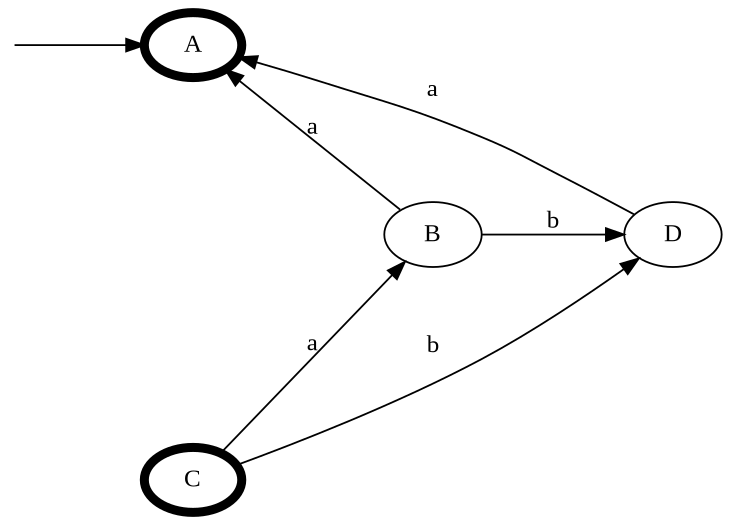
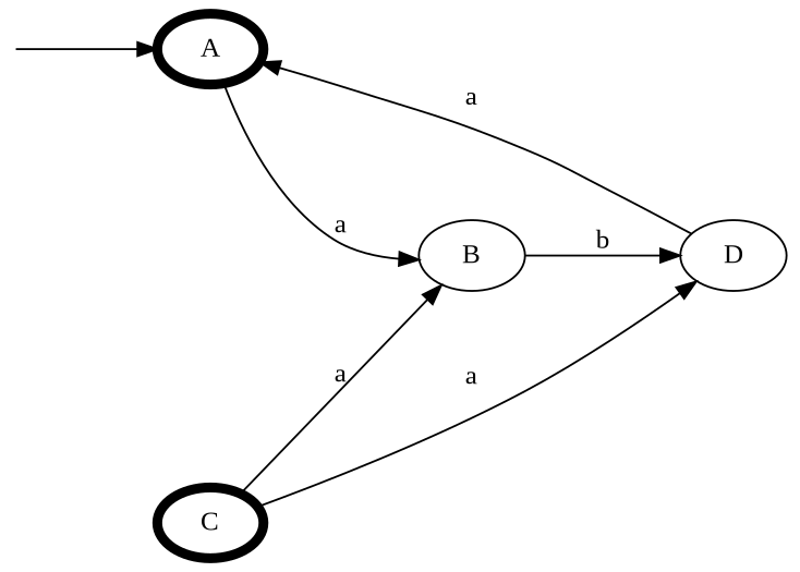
  digraph {
    fontname="Liberation Serif"
    nodesep=1.0
    rankdir=LR
    ranksep=1.0
    node [fontname="Liberation Serif"]
    edge [fontname="Liberation Serif"]
    "$" [shape=point style=invis width=0]
    A [penwidth=5]
    B
    D
    C [penwidth=5]
    "$" -> A
-   B -> A [label=a]
+   A -> B [label=a]
    B -> D [label=b]
    D -> A [label=a]
    C -> B [label=a]
-   C -> D [label=b]
+   C -> D [label=a]
  }
